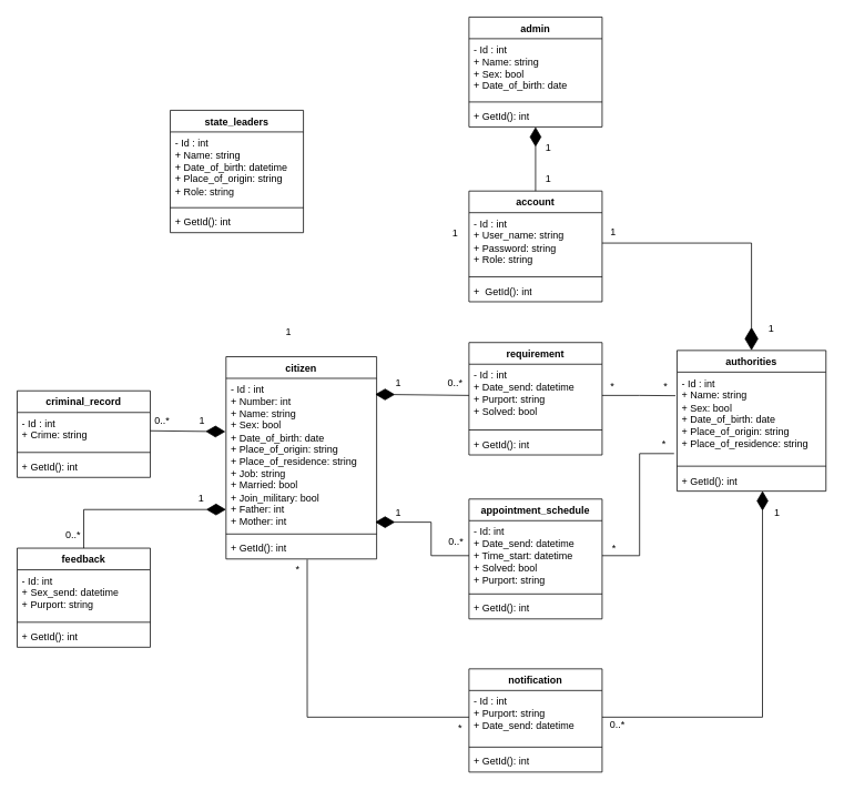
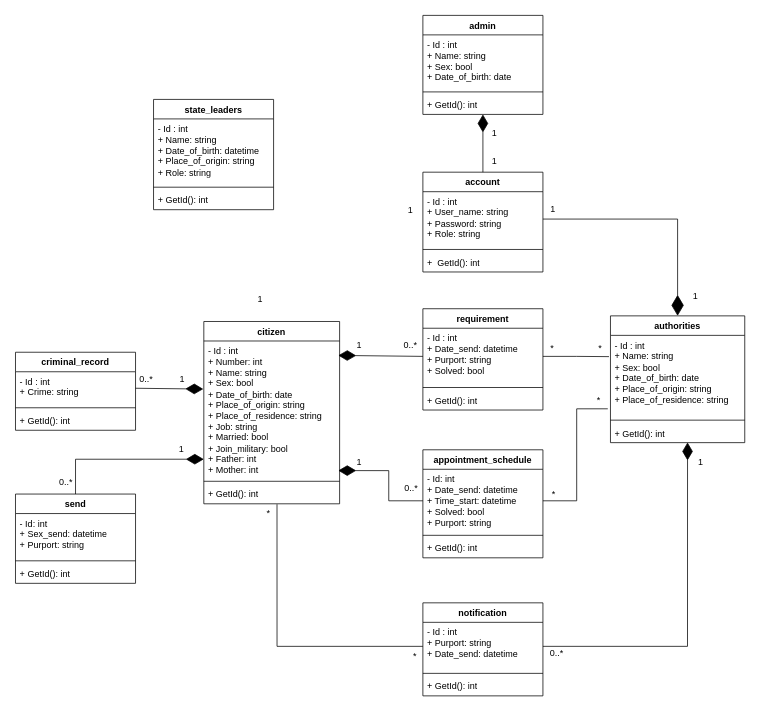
  <mxCell id="0" />
  <mxCell id="1" parent="0" />
  <mxCell id="2" value="account" style="swimlane;fontStyle=1;align=center;verticalAlign=top;childLayout=stackLayout;horizontal=1;startSize=26;horizontalStack=0;resizeParent=1;resizeParentMax=0;resizeLast=0;collapsible=1;marginBottom=0;whiteSpace=wrap;html=1;" vertex="1" parent="1"><mxGeometry x="563" y="229" width="160" height="133" as="geometry" /></mxCell>
  <mxCell id="3" value="- Id : int&lt;br&gt;+ User_name: string&lt;br&gt;+ Password: string&lt;br&gt;+ Role: string&lt;br&gt;&amp;nbsp;" style="text;strokeColor=none;fillColor=none;align=left;verticalAlign=top;spacingLeft=4;spacingRight=4;overflow=hidden;rotatable=0;points=[[0,0.5],[1,0.5]];portConstraint=eastwest;whiteSpace=wrap;html=1;" vertex="1" parent="2"><mxGeometry y="26" width="160" height="73" as="geometry" /></mxCell>
  <mxCell id="4" value="" style="line;strokeWidth=1;fillColor=none;align=left;verticalAlign=middle;spacingTop=-1;spacingLeft=3;spacingRight=3;rotatable=0;labelPosition=right;points=[];portConstraint=eastwest;strokeColor=inherit;" vertex="1" parent="2"><mxGeometry y="99" width="160" height="8" as="geometry" /></mxCell>
  <mxCell id="5" value="+&amp;nbsp; GetId(): int" style="text;strokeColor=none;fillColor=none;align=left;verticalAlign=top;spacingLeft=4;spacingRight=4;overflow=hidden;rotatable=0;points=[[0,0.5],[1,0.5]];portConstraint=eastwest;whiteSpace=wrap;html=1;" vertex="1" parent="2"><mxGeometry y="107" width="160" height="26" as="geometry" /></mxCell>
  <mxCell id="6" value="citizen" style="swimlane;fontStyle=1;align=center;verticalAlign=top;childLayout=stackLayout;horizontal=1;startSize=26;horizontalStack=0;resizeParent=1;resizeParentMax=0;resizeLast=0;collapsible=1;marginBottom=0;whiteSpace=wrap;html=1;" vertex="1" parent="1"><mxGeometry x="271" y="428" width="181" height="243" as="geometry" /></mxCell>
  <mxCell id="7" value="- Id : int&lt;br&gt;+ Number: int&lt;br&gt;+ Name: string&lt;br&gt;+ Sex: bool&lt;br&gt;+ Date_of_birth: date&lt;br&gt;+ Place_of_origin: string&lt;br&gt;+ Place_of_residence: string&lt;br&gt;+ Job: string&lt;br&gt;+ Married: bool&lt;br&gt;+ Join_military: bool&lt;br&gt;+ Father: int&lt;br&gt;+ Mother: int" style="text;strokeColor=none;fillColor=none;align=left;verticalAlign=top;spacingLeft=4;spacingRight=4;overflow=hidden;rotatable=0;points=[[0,0.5],[1,0.5]];portConstraint=eastwest;whiteSpace=wrap;html=1;" vertex="1" parent="6"><mxGeometry y="26" width="181" height="183" as="geometry" /></mxCell>
  <mxCell id="8" value="" style="line;strokeWidth=1;fillColor=none;align=left;verticalAlign=middle;spacingTop=-1;spacingLeft=3;spacingRight=3;rotatable=0;labelPosition=right;points=[];portConstraint=eastwest;strokeColor=inherit;" vertex="1" parent="6"><mxGeometry y="209" width="181" height="8" as="geometry" /></mxCell>
  <mxCell id="9" value="+ GetId(): int" style="text;strokeColor=none;fillColor=none;align=left;verticalAlign=top;spacingLeft=4;spacingRight=4;overflow=hidden;rotatable=0;points=[[0,0.5],[1,0.5]];portConstraint=eastwest;whiteSpace=wrap;html=1;" vertex="1" parent="6"><mxGeometry y="217" width="181" height="26" as="geometry" /></mxCell>
  <mxCell id="10" value="1" style="text;html=1;align=center;verticalAlign=middle;resizable=0;points=[];autosize=1;strokeColor=none;fillColor=none;" vertex="1" parent="1"><mxGeometry x="533" y="267" width="25" height="26" as="geometry" /></mxCell>
  <mxCell id="11" value="1" style="text;html=1;align=center;verticalAlign=middle;resizable=0;points=[];autosize=1;strokeColor=none;fillColor=none;" vertex="1" parent="1"><mxGeometry x="333" y="385" width="25" height="26" as="geometry" /></mxCell>
  <mxCell id="12" value="authorities" style="swimlane;fontStyle=1;align=center;verticalAlign=top;childLayout=stackLayout;horizontal=1;startSize=26;horizontalStack=0;resizeParent=1;resizeParentMax=0;resizeLast=0;collapsible=1;marginBottom=0;whiteSpace=wrap;html=1;" vertex="1" parent="1"><mxGeometry x="813" y="420.5" width="179" height="169" as="geometry" /></mxCell>
  <mxCell id="13" value="- Id : int&lt;br&gt;+ Name: string&lt;br&gt;+ Sex: bool&lt;br&gt;+ Date_of_birth: date&lt;br&gt;+ Place_of_origin: string&lt;br&gt;+ Place_of_residence: string&lt;br&gt;" style="text;strokeColor=none;fillColor=none;align=left;verticalAlign=top;spacingLeft=4;spacingRight=4;overflow=hidden;rotatable=0;points=[[0,0.5],[1,0.5]];portConstraint=eastwest;whiteSpace=wrap;html=1;" vertex="1" parent="12"><mxGeometry y="26" width="179" height="109" as="geometry" /></mxCell>
  <mxCell id="14" value="" style="line;strokeWidth=1;fillColor=none;align=left;verticalAlign=middle;spacingTop=-1;spacingLeft=3;spacingRight=3;rotatable=0;labelPosition=right;points=[];portConstraint=eastwest;strokeColor=inherit;" vertex="1" parent="12"><mxGeometry y="135" width="179" height="8" as="geometry" /></mxCell>
  <mxCell id="15" value="+ GetId(): int" style="text;strokeColor=none;fillColor=none;align=left;verticalAlign=top;spacingLeft=4;spacingRight=4;overflow=hidden;rotatable=0;points=[[0,0.5],[1,0.5]];portConstraint=eastwest;whiteSpace=wrap;html=1;" vertex="1" parent="12"><mxGeometry y="143" width="179" height="26" as="geometry" /></mxCell>
  <mxCell id="16" style="edgeStyle=orthogonalEdgeStyle;rounded=0;orthogonalLoop=1;jettySize=auto;html=1;exitX=1;exitY=0.5;exitDx=0;exitDy=0;entryX=0.5;entryY=0;entryDx=0;entryDy=0;endArrow=diamondThin;endFill=1;endSize=25;" edge="1" parent="1" source="3" target="12"><mxGeometry relative="1" as="geometry" /></mxCell>
  <mxCell id="17" value="1" style="text;html=1;align=center;verticalAlign=middle;resizable=0;points=[];autosize=1;strokeColor=none;fillColor=none;" vertex="1" parent="1"><mxGeometry x="723" y="265" width="25" height="26" as="geometry" /></mxCell>
  <mxCell id="18" value="1" style="text;html=1;align=center;verticalAlign=middle;resizable=0;points=[];autosize=1;strokeColor=none;fillColor=none;" vertex="1" parent="1"><mxGeometry x="913" y="381" width="25" height="26" as="geometry" /></mxCell>
  <mxCell id="19" value="criminal_record" style="swimlane;fontStyle=1;align=center;verticalAlign=top;childLayout=stackLayout;horizontal=1;startSize=26;horizontalStack=0;resizeParent=1;resizeParentMax=0;resizeLast=0;collapsible=1;marginBottom=0;whiteSpace=wrap;html=1;" vertex="1" parent="1"><mxGeometry x="20" y="469" width="160" height="104" as="geometry" /></mxCell>
  <mxCell id="20" value="- Id : int&lt;br&gt;+ Crime: string" style="text;strokeColor=none;fillColor=none;align=left;verticalAlign=top;spacingLeft=4;spacingRight=4;overflow=hidden;rotatable=0;points=[[0,0.5],[1,0.5]];portConstraint=eastwest;whiteSpace=wrap;html=1;" vertex="1" parent="19"><mxGeometry y="26" width="160" height="44" as="geometry" /></mxCell>
  <mxCell id="21" value="" style="line;strokeWidth=1;fillColor=none;align=left;verticalAlign=middle;spacingTop=-1;spacingLeft=3;spacingRight=3;rotatable=0;labelPosition=right;points=[];portConstraint=eastwest;strokeColor=inherit;" vertex="1" parent="19"><mxGeometry y="70" width="160" height="8" as="geometry" /></mxCell>
  <mxCell id="22" value="+ GetId(): int" style="text;strokeColor=none;fillColor=none;align=left;verticalAlign=top;spacingLeft=4;spacingRight=4;overflow=hidden;rotatable=0;points=[[0,0.5],[1,0.5]];portConstraint=eastwest;whiteSpace=wrap;html=1;" vertex="1" parent="19"><mxGeometry y="78" width="160" height="26" as="geometry" /></mxCell>
  <mxCell id="23" style="rounded=0;orthogonalLoop=1;jettySize=auto;html=1;exitX=1;exitY=0.5;exitDx=0;exitDy=0;entryX=-0.004;entryY=0.35;entryDx=0;entryDy=0;entryPerimeter=0;endArrow=diamondThin;endFill=1;endSize=21;" edge="1" parent="1" source="20" target="7"><mxGeometry relative="1" as="geometry" /></mxCell>
  <mxCell id="24" value="0..*" style="text;html=1;align=center;verticalAlign=middle;resizable=0;points=[];autosize=1;strokeColor=none;fillColor=none;" vertex="1" parent="1"><mxGeometry x="176" y="492" width="36" height="26" as="geometry" /></mxCell>
  <mxCell id="25" value="1" style="text;html=1;align=center;verticalAlign=middle;resizable=0;points=[];autosize=1;strokeColor=none;fillColor=none;" vertex="1" parent="1"><mxGeometry x="229" y="492" width="25" height="26" as="geometry" /></mxCell>
  <mxCell id="26" value="requirement" style="swimlane;fontStyle=1;align=center;verticalAlign=top;childLayout=stackLayout;horizontal=1;startSize=26;horizontalStack=0;resizeParent=1;resizeParentMax=0;resizeLast=0;collapsible=1;marginBottom=0;whiteSpace=wrap;html=1;" vertex="1" parent="1"><mxGeometry x="563" y="411" width="160" height="135" as="geometry" /></mxCell>
  <mxCell id="27" value="- Id : int&lt;br&gt;+ Date_send: datetime&lt;br&gt;+ Purport: string&lt;br&gt;+ Solved: bool" style="text;strokeColor=none;fillColor=none;align=left;verticalAlign=top;spacingLeft=4;spacingRight=4;overflow=hidden;rotatable=0;points=[[0,0.5],[1,0.5]];portConstraint=eastwest;whiteSpace=wrap;html=1;" vertex="1" parent="26"><mxGeometry y="26" width="160" height="75" as="geometry" /></mxCell>
  <mxCell id="28" value="" style="line;strokeWidth=1;fillColor=none;align=left;verticalAlign=middle;spacingTop=-1;spacingLeft=3;spacingRight=3;rotatable=0;labelPosition=right;points=[];portConstraint=eastwest;strokeColor=inherit;" vertex="1" parent="26"><mxGeometry y="101" width="160" height="8" as="geometry" /></mxCell>
  <mxCell id="29" value="+ GetId(): int" style="text;strokeColor=none;fillColor=none;align=left;verticalAlign=top;spacingLeft=4;spacingRight=4;overflow=hidden;rotatable=0;points=[[0,0.5],[1,0.5]];portConstraint=eastwest;whiteSpace=wrap;html=1;" vertex="1" parent="26"><mxGeometry y="109" width="160" height="26" as="geometry" /></mxCell>
  <mxCell id="30" value="appointment_schedule" style="swimlane;fontStyle=1;align=center;verticalAlign=top;childLayout=stackLayout;horizontal=1;startSize=26;horizontalStack=0;resizeParent=1;resizeParentMax=0;resizeLast=0;collapsible=1;marginBottom=0;whiteSpace=wrap;html=1;" vertex="1" parent="1"><mxGeometry x="563" y="599" width="160" height="144" as="geometry" /></mxCell>
  <mxCell id="31" value="- Id: int&lt;br&gt;+ Date_send: datetime&lt;br&gt;+ Time_start: datetime&lt;br&gt;+ Solved: bool&lt;br&gt;+ Purport: string" style="text;strokeColor=none;fillColor=none;align=left;verticalAlign=top;spacingLeft=4;spacingRight=4;overflow=hidden;rotatable=0;points=[[0,0.5],[1,0.5]];portConstraint=eastwest;whiteSpace=wrap;html=1;" vertex="1" parent="30"><mxGeometry y="26" width="160" height="84" as="geometry" /></mxCell>
  <mxCell id="32" value="" style="line;strokeWidth=1;fillColor=none;align=left;verticalAlign=middle;spacingTop=-1;spacingLeft=3;spacingRight=3;rotatable=0;labelPosition=right;points=[];portConstraint=eastwest;strokeColor=inherit;" vertex="1" parent="30"><mxGeometry y="110" width="160" height="8" as="geometry" /></mxCell>
  <mxCell id="33" value="+ GetId(): int" style="text;strokeColor=none;fillColor=none;align=left;verticalAlign=top;spacingLeft=4;spacingRight=4;overflow=hidden;rotatable=0;points=[[0,0.5],[1,0.5]];portConstraint=eastwest;whiteSpace=wrap;html=1;" vertex="1" parent="30"><mxGeometry y="118" width="160" height="26" as="geometry" /></mxCell>
  <mxCell id="34" value="notification" style="swimlane;fontStyle=1;align=center;verticalAlign=top;childLayout=stackLayout;horizontal=1;startSize=26;horizontalStack=0;resizeParent=1;resizeParentMax=0;resizeLast=0;collapsible=1;marginBottom=0;whiteSpace=wrap;html=1;" vertex="1" parent="1"><mxGeometry x="563" y="803" width="160" height="124" as="geometry" /></mxCell>
  <mxCell id="35" value="- Id : int&lt;br&gt;+ Purport: string&lt;br&gt;+ Date_send: datetime&lt;br&gt;" style="text;strokeColor=none;fillColor=none;align=left;verticalAlign=top;spacingLeft=4;spacingRight=4;overflow=hidden;rotatable=0;points=[[0,0.5],[1,0.5]];portConstraint=eastwest;whiteSpace=wrap;html=1;" vertex="1" parent="34"><mxGeometry y="26" width="160" height="64" as="geometry" /></mxCell>
  <mxCell id="36" value="" style="line;strokeWidth=1;fillColor=none;align=left;verticalAlign=middle;spacingTop=-1;spacingLeft=3;spacingRight=3;rotatable=0;labelPosition=right;points=[];portConstraint=eastwest;strokeColor=inherit;" vertex="1" parent="34"><mxGeometry y="90" width="160" height="8" as="geometry" /></mxCell>
  <mxCell id="37" value="+ GetId(): int" style="text;strokeColor=none;fillColor=none;align=left;verticalAlign=top;spacingLeft=4;spacingRight=4;overflow=hidden;rotatable=0;points=[[0,0.5],[1,0.5]];portConstraint=eastwest;whiteSpace=wrap;html=1;" vertex="1" parent="34"><mxGeometry y="98" width="160" height="26" as="geometry" /></mxCell>
  <mxCell id="38" style="rounded=0;orthogonalLoop=1;jettySize=auto;html=1;exitX=0;exitY=0.5;exitDx=0;exitDy=0;entryX=0.99;entryY=0.105;entryDx=0;entryDy=0;entryPerimeter=0;endArrow=diamondThin;endFill=1;endSize=21;" edge="1" parent="1" source="27" target="7"><mxGeometry relative="1" as="geometry" /></mxCell>
  <mxCell id="39" value="1" style="text;html=1;align=center;verticalAlign=middle;resizable=0;points=[];autosize=1;strokeColor=none;fillColor=none;" vertex="1" parent="1"><mxGeometry x="465" y="447" width="25" height="26" as="geometry" /></mxCell>
  <mxCell id="40" value="0..*" style="text;html=1;align=center;verticalAlign=middle;resizable=0;points=[];autosize=1;strokeColor=none;fillColor=none;" vertex="1" parent="1"><mxGeometry x="527.5" y="447" width="36" height="26" as="geometry" /></mxCell>
  <mxCell id="41" style="edgeStyle=orthogonalEdgeStyle;rounded=0;orthogonalLoop=1;jettySize=auto;html=1;exitX=1;exitY=0.5;exitDx=0;exitDy=0;entryX=-0.011;entryY=0.26;entryDx=0;entryDy=0;entryPerimeter=0;endArrow=none;endFill=0;" edge="1" parent="1" source="27" target="13"><mxGeometry relative="1" as="geometry" /></mxCell>
  <mxCell id="42" value="*" style="text;html=1;align=center;verticalAlign=middle;resizable=0;points=[];autosize=1;strokeColor=none;fillColor=none;" vertex="1" parent="1"><mxGeometry x="723" y="451" width="23" height="26" as="geometry" /></mxCell>
  <mxCell id="43" value="*" style="text;html=1;align=center;verticalAlign=middle;resizable=0;points=[];autosize=1;strokeColor=none;fillColor=none;" vertex="1" parent="1"><mxGeometry x="787" y="451" width="23" height="26" as="geometry" /></mxCell>
  <mxCell id="44" style="edgeStyle=orthogonalEdgeStyle;rounded=0;orthogonalLoop=1;jettySize=auto;html=1;exitX=0;exitY=0.5;exitDx=0;exitDy=0;entryX=0.99;entryY=0.944;entryDx=0;entryDy=0;entryPerimeter=0;endArrow=diamondThin;endFill=1;endSize=21;" edge="1" parent="1" source="31" target="7"><mxGeometry relative="1" as="geometry" /></mxCell>
  <mxCell id="45" value="1" style="text;html=1;align=center;verticalAlign=middle;resizable=0;points=[];autosize=1;strokeColor=none;fillColor=none;" vertex="1" parent="1"><mxGeometry x="465" y="603" width="25" height="26" as="geometry" /></mxCell>
  <mxCell id="46" value="0..*" style="text;html=1;align=center;verticalAlign=middle;resizable=0;points=[];autosize=1;strokeColor=none;fillColor=none;" vertex="1" parent="1"><mxGeometry x="529" y="638" width="36" height="26" as="geometry" /></mxCell>
  <mxCell id="47" style="edgeStyle=orthogonalEdgeStyle;rounded=0;orthogonalLoop=1;jettySize=auto;html=1;exitX=1;exitY=0.5;exitDx=0;exitDy=0;entryX=-0.02;entryY=0.898;entryDx=0;entryDy=0;entryPerimeter=0;endArrow=none;endFill=0;" edge="1" parent="1" source="31" target="13"><mxGeometry relative="1" as="geometry" /></mxCell>
  <mxCell id="48" value="*" style="text;html=1;align=center;verticalAlign=middle;resizable=0;points=[];autosize=1;strokeColor=none;fillColor=none;" vertex="1" parent="1"><mxGeometry x="725" y="645" width="23" height="26" as="geometry" /></mxCell>
  <mxCell id="49" value="*" style="text;html=1;align=center;verticalAlign=middle;resizable=0;points=[];autosize=1;strokeColor=none;fillColor=none;" vertex="1" parent="1"><mxGeometry x="785" y="520" width="23" height="26" as="geometry" /></mxCell>
  <mxCell id="50" style="edgeStyle=orthogonalEdgeStyle;rounded=0;orthogonalLoop=1;jettySize=auto;html=1;exitX=1;exitY=0.5;exitDx=0;exitDy=0;entryX=0.574;entryY=0.988;entryDx=0;entryDy=0;entryPerimeter=0;endArrow=diamondThin;endFill=1;endSize=21;" edge="1" parent="1" source="35" target="15"><mxGeometry relative="1" as="geometry" /></mxCell>
  <mxCell id="51" value="1" style="text;html=1;align=center;verticalAlign=middle;resizable=0;points=[];autosize=1;strokeColor=none;fillColor=none;" vertex="1" parent="1"><mxGeometry x="920" y="603" width="25" height="26" as="geometry" /></mxCell>
  <mxCell id="52" value="0..*" style="text;html=1;align=center;verticalAlign=middle;resizable=0;points=[];autosize=1;strokeColor=none;fillColor=none;" vertex="1" parent="1"><mxGeometry x="723" y="858" width="36" height="26" as="geometry" /></mxCell>
  <mxCell id="53" style="edgeStyle=orthogonalEdgeStyle;rounded=0;orthogonalLoop=1;jettySize=auto;html=1;exitX=0;exitY=0.5;exitDx=0;exitDy=0;entryX=0.539;entryY=1.023;entryDx=0;entryDy=0;entryPerimeter=0;endArrow=none;endFill=0;" edge="1" parent="1" source="35" target="9"><mxGeometry relative="1" as="geometry" /></mxCell>
  <mxCell id="54" value="*" style="text;html=1;align=center;verticalAlign=middle;resizable=0;points=[];autosize=1;strokeColor=none;fillColor=none;" vertex="1" parent="1"><mxGeometry x="540" y="861" width="23" height="26" as="geometry" /></mxCell>
  <mxCell id="55" value="*" style="text;html=1;align=center;verticalAlign=middle;resizable=0;points=[];autosize=1;strokeColor=none;fillColor=none;" vertex="1" parent="1"><mxGeometry x="345" y="671" width="23" height="26" as="geometry" /></mxCell>
  <mxCell id="56" style="edgeStyle=orthogonalEdgeStyle;rounded=0;orthogonalLoop=1;jettySize=auto;html=1;entryX=0.5;entryY=0;entryDx=0;entryDy=0;endArrow=none;endFill=0;startArrow=diamondThin;startFill=1;endSize=8;startSize=21;" edge="1" parent="1" source="57" target="2"><mxGeometry relative="1" as="geometry" /></mxCell>
  <mxCell id="57" value="admin" style="swimlane;fontStyle=1;align=center;verticalAlign=top;childLayout=stackLayout;horizontal=1;startSize=26;horizontalStack=0;resizeParent=1;resizeParentMax=0;resizeLast=0;collapsible=1;marginBottom=0;whiteSpace=wrap;html=1;" vertex="1" parent="1"><mxGeometry x="563" y="20" width="160" height="132" as="geometry" /></mxCell>
  <mxCell id="58" value="- Id : int&lt;br&gt;+ Name: string&lt;br&gt;+ Sex: bool&lt;br&gt;+ Date_of_birth: date" style="text;strokeColor=none;fillColor=none;align=left;verticalAlign=top;spacingLeft=4;spacingRight=4;overflow=hidden;rotatable=0;points=[[0,0.5],[1,0.5]];portConstraint=eastwest;whiteSpace=wrap;html=1;" vertex="1" parent="57"><mxGeometry y="26" width="160" height="72" as="geometry" /></mxCell>
  <mxCell id="59" value="" style="line;strokeWidth=1;fillColor=none;align=left;verticalAlign=middle;spacingTop=-1;spacingLeft=3;spacingRight=3;rotatable=0;labelPosition=right;points=[];portConstraint=eastwest;strokeColor=inherit;" vertex="1" parent="57"><mxGeometry y="98" width="160" height="8" as="geometry" /></mxCell>
  <mxCell id="60" value="+ GetId(): int" style="text;strokeColor=none;fillColor=none;align=left;verticalAlign=top;spacingLeft=4;spacingRight=4;overflow=hidden;rotatable=0;points=[[0,0.5],[1,0.5]];portConstraint=eastwest;whiteSpace=wrap;html=1;" vertex="1" parent="57"><mxGeometry y="106" width="160" height="26" as="geometry" /></mxCell>
  <mxCell id="61" value="1" style="text;html=1;align=center;verticalAlign=middle;resizable=0;points=[];autosize=1;strokeColor=none;fillColor=none;" vertex="1" parent="1"><mxGeometry x="645" y="164" width="25" height="26" as="geometry" /></mxCell>
  <mxCell id="62" value="1" style="text;html=1;align=center;verticalAlign=middle;resizable=0;points=[];autosize=1;strokeColor=none;fillColor=none;" vertex="1" parent="1"><mxGeometry x="645" y="202" width="25" height="26" as="geometry" /></mxCell>
- <mxCell id="63" value="feedback" style="swimlane;fontStyle=1;align=center;verticalAlign=top;childLayout=stackLayout;horizontal=1;startSize=26;horizontalStack=0;resizeParent=1;resizeParentMax=0;resizeLast=0;collapsible=1;marginBottom=0;whiteSpace=wrap;html=1;" vertex="1" parent="1"><mxGeometry x="20" y="658" width="160" height="119" as="geometry" /></mxCell>
+ <mxCell id="63" value="send" style="swimlane;fontStyle=1;align=center;verticalAlign=top;childLayout=stackLayout;horizontal=1;startSize=26;horizontalStack=0;resizeParent=1;resizeParentMax=0;resizeLast=0;collapsible=1;marginBottom=0;whiteSpace=wrap;html=1;" vertex="1" parent="1"><mxGeometry x="20" y="658" width="160" height="119" as="geometry" /></mxCell>
  <mxCell id="64" value="- Id: int&lt;br&gt;+ Sex_send: datetime&lt;br&gt;+ Purport: string" style="text;strokeColor=none;fillColor=none;align=left;verticalAlign=top;spacingLeft=4;spacingRight=4;overflow=hidden;rotatable=0;points=[[0,0.5],[1,0.5]];portConstraint=eastwest;whiteSpace=wrap;html=1;" vertex="1" parent="63"><mxGeometry y="26" width="160" height="59" as="geometry" /></mxCell>
  <mxCell id="65" value="" style="line;strokeWidth=1;fillColor=none;align=left;verticalAlign=middle;spacingTop=-1;spacingLeft=3;spacingRight=3;rotatable=0;labelPosition=right;points=[];portConstraint=eastwest;strokeColor=inherit;" vertex="1" parent="63"><mxGeometry y="85" width="160" height="8" as="geometry" /></mxCell>
  <mxCell id="66" value="+ GetId(): int" style="text;strokeColor=none;fillColor=none;align=left;verticalAlign=top;spacingLeft=4;spacingRight=4;overflow=hidden;rotatable=0;points=[[0,0.5],[1,0.5]];portConstraint=eastwest;whiteSpace=wrap;html=1;" vertex="1" parent="63"><mxGeometry y="93" width="160" height="26" as="geometry" /></mxCell>
  <mxCell id="67" style="edgeStyle=orthogonalEdgeStyle;rounded=0;orthogonalLoop=1;jettySize=auto;html=1;entryX=0;entryY=0.861;entryDx=0;entryDy=0;entryPerimeter=0;endArrow=diamondThin;endFill=1;endSize=21;" edge="1" parent="1" source="63" target="7"><mxGeometry relative="1" as="geometry" /></mxCell>
  <mxCell id="68" value="1" style="text;html=1;align=center;verticalAlign=middle;resizable=0;points=[];autosize=1;strokeColor=none;fillColor=none;" vertex="1" parent="1"><mxGeometry x="228" y="586" width="25" height="26" as="geometry" /></mxCell>
  <mxCell id="69" value="0..*" style="text;html=1;align=center;verticalAlign=middle;resizable=0;points=[];autosize=1;strokeColor=none;fillColor=none;" vertex="1" parent="1"><mxGeometry x="69" y="630" width="36" height="26" as="geometry" /></mxCell>
  <mxCell id="70" value="state_leaders" style="swimlane;fontStyle=1;align=center;verticalAlign=top;childLayout=stackLayout;horizontal=1;startSize=26;horizontalStack=0;resizeParent=1;resizeParentMax=0;resizeLast=0;collapsible=1;marginBottom=0;whiteSpace=wrap;html=1;" vertex="1" parent="1"><mxGeometry x="204" y="132" width="160" height="147" as="geometry" /></mxCell>
  <mxCell id="71" value="- Id : int&lt;br&gt;+ Name: string&lt;br&gt;+ Date_of_birth: datetime&lt;br&gt;+ Place_of_origin: string&lt;br&gt;+ Role: string" style="text;strokeColor=none;fillColor=none;align=left;verticalAlign=top;spacingLeft=4;spacingRight=4;overflow=hidden;rotatable=0;points=[[0,0.5],[1,0.5]];portConstraint=eastwest;whiteSpace=wrap;html=1;" vertex="1" parent="70"><mxGeometry y="26" width="160" height="87" as="geometry" /></mxCell>
  <mxCell id="72" value="" style="line;strokeWidth=1;fillColor=none;align=left;verticalAlign=middle;spacingTop=-1;spacingLeft=3;spacingRight=3;rotatable=0;labelPosition=right;points=[];portConstraint=eastwest;strokeColor=inherit;" vertex="1" parent="70"><mxGeometry y="113" width="160" height="8" as="geometry" /></mxCell>
  <mxCell id="73" value="+ GetId(): int" style="text;strokeColor=none;fillColor=none;align=left;verticalAlign=top;spacingLeft=4;spacingRight=4;overflow=hidden;rotatable=0;points=[[0,0.5],[1,0.5]];portConstraint=eastwest;whiteSpace=wrap;html=1;" vertex="1" parent="70"><mxGeometry y="121" width="160" height="26" as="geometry" /></mxCell>
